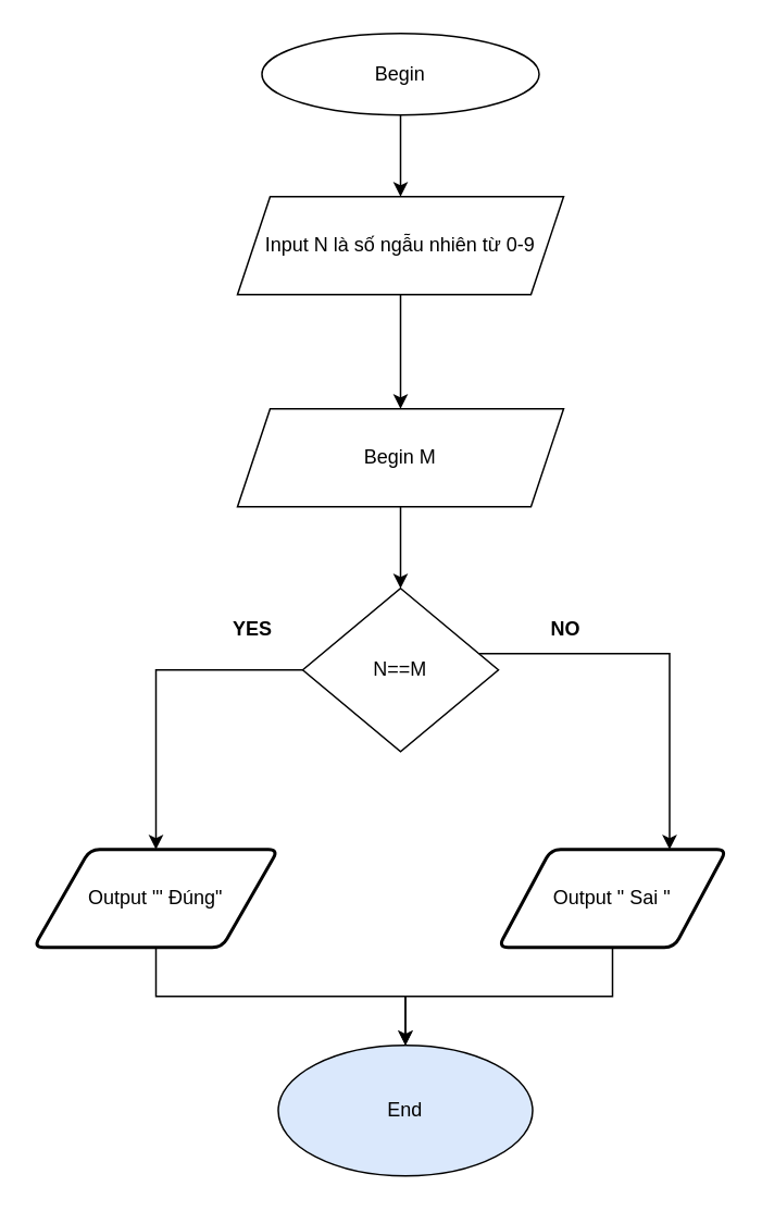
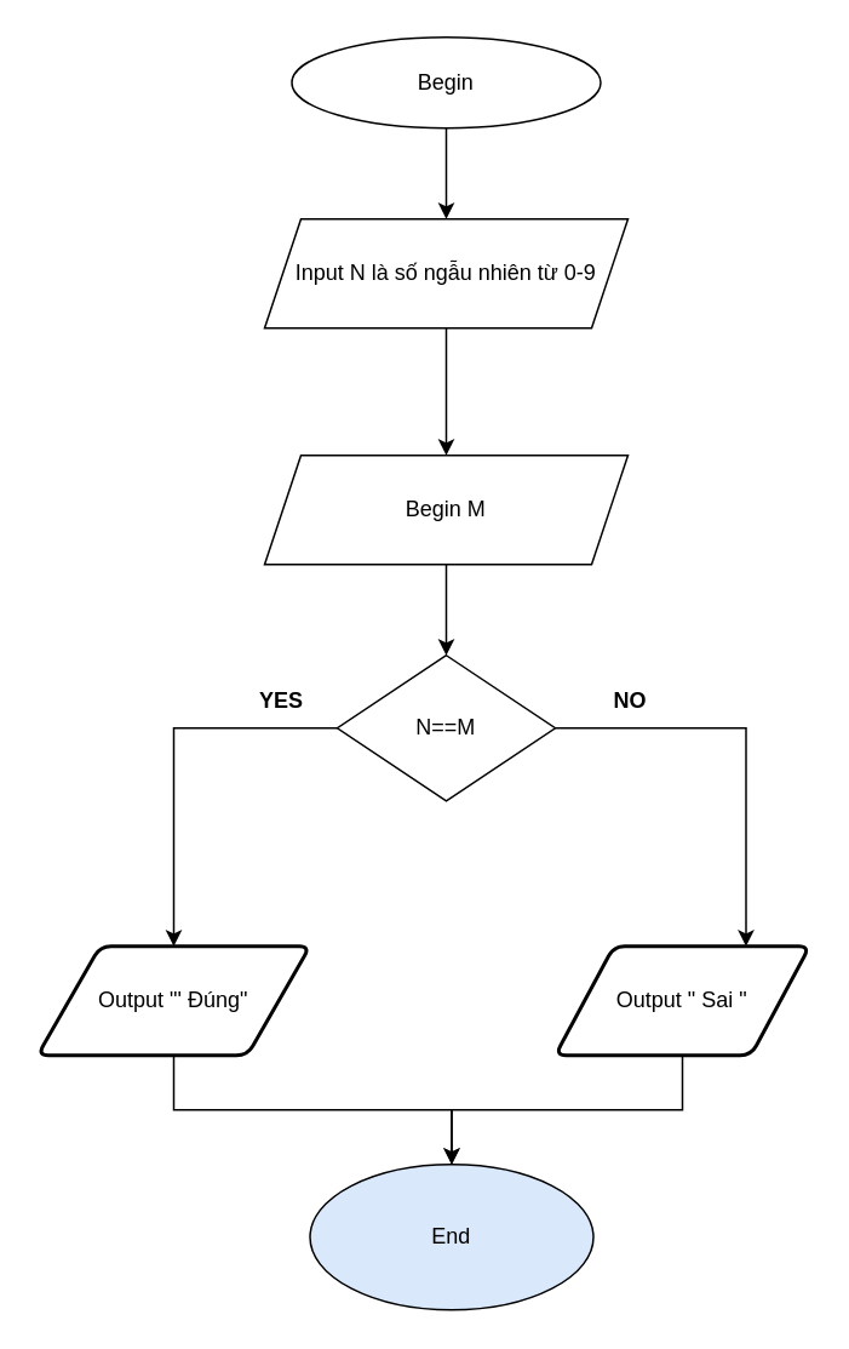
  <mxCell id="0" />
  <mxCell id="1" parent="0" />
  <mxCell id="2" style="edgeStyle=orthogonalEdgeStyle;rounded=0;orthogonalLoop=1;jettySize=auto;html=1;" edge="1" parent="1" source="3"><mxGeometry relative="1" as="geometry"><mxPoint x="245" y="120" as="targetPoint" /></mxGeometry></mxCell>
  <mxCell id="3" value="Begin" style="ellipse;whiteSpace=wrap;html=1;" vertex="1" parent="1"><mxGeometry x="160" y="20" width="170" height="50" as="geometry" /></mxCell>
  <mxCell id="4" value="End" style="ellipse;whiteSpace=wrap;html=1;fillColor=#dae8fc;" vertex="1" parent="1"><mxGeometry x="170" y="640" width="156" height="80" as="geometry" /></mxCell>
  <mxCell id="5" style="edgeStyle=orthogonalEdgeStyle;rounded=0;orthogonalLoop=1;jettySize=auto;html=1;exitX=0.5;exitY=1;exitDx=0;exitDy=0;" edge="1" parent="1" source="6" target="8"><mxGeometry relative="1" as="geometry" /></mxCell>
  <mxCell id="6" value="Input N là số ngẫu nhiên từ 0-9" style="shape=parallelogram;perimeter=parallelogramPerimeter;whiteSpace=wrap;html=1;fixedSize=1;" vertex="1" parent="1"><mxGeometry x="145" y="120" width="200" height="60" as="geometry" /></mxCell>
  <mxCell id="7" style="edgeStyle=orthogonalEdgeStyle;rounded=0;orthogonalLoop=1;jettySize=auto;html=1;entryX=0.5;entryY=0;entryDx=0;entryDy=0;" edge="1" parent="1" source="8" target="11"><mxGeometry relative="1" as="geometry" /></mxCell>
  <mxCell id="8" value="Begin M" style="shape=parallelogram;perimeter=parallelogramPerimeter;whiteSpace=wrap;html=1;fixedSize=1;" vertex="1" parent="1"><mxGeometry x="145" y="250" width="200" height="60" as="geometry" /></mxCell>
  <mxCell id="9" style="edgeStyle=orthogonalEdgeStyle;rounded=0;orthogonalLoop=1;jettySize=auto;html=1;entryX=0.75;entryY=0;entryDx=0;entryDy=0;" edge="1" parent="1" source="11" target="15"><mxGeometry relative="1" as="geometry"><Array as="points"><mxPoint x="410" y="400" /></Array></mxGeometry></mxCell>
  <mxCell id="10" style="edgeStyle=orthogonalEdgeStyle;rounded=0;orthogonalLoop=1;jettySize=auto;html=1;entryX=0.5;entryY=0;entryDx=0;entryDy=0;" edge="1" parent="1" source="11" target="13"><mxGeometry relative="1" as="geometry" /></mxCell>
- <mxCell id="11" value="N==M" style="rhombus;whiteSpace=wrap;html=1;" vertex="1" parent="1"><mxGeometry x="185" y="360" width="120" height="100" as="geometry" /></mxCell>
+ <mxCell id="11" value="N==M" style="rhombus;whiteSpace=wrap;html=1;" vertex="1" parent="1"><mxGeometry x="185" y="360" width="120" height="80" as="geometry" /></mxCell>
  <mxCell id="12" style="edgeStyle=orthogonalEdgeStyle;rounded=0;orthogonalLoop=1;jettySize=auto;html=1;" edge="1" parent="1" source="13" target="4"><mxGeometry relative="1" as="geometry" /></mxCell>
  <mxCell id="13" value="Output &quot;' Đúng&quot;" style="shape=parallelogram;html=1;strokeWidth=2;perimeter=parallelogramPerimeter;whiteSpace=wrap;rounded=1;arcSize=12;size=0.23;" vertex="1" parent="1"><mxGeometry x="20" y="520" width="150" height="60" as="geometry" /></mxCell>
  <mxCell id="14" style="edgeStyle=orthogonalEdgeStyle;rounded=0;orthogonalLoop=1;jettySize=auto;html=1;exitX=0.5;exitY=1;exitDx=0;exitDy=0;entryX=0.5;entryY=0;entryDx=0;entryDy=0;" edge="1" parent="1" source="15" target="4"><mxGeometry relative="1" as="geometry" /></mxCell>
  <mxCell id="15" value="Output &quot; Sai &quot;" style="shape=parallelogram;html=1;strokeWidth=2;perimeter=parallelogramPerimeter;whiteSpace=wrap;rounded=1;arcSize=12;size=0.23;" vertex="1" parent="1"><mxGeometry x="305" y="520" width="140" height="60" as="geometry" /></mxCell>
  <mxCell id="16" value="YES" style="text;html=1;resizable=0;autosize=1;align=center;verticalAlign=middle;points=[];fillColor=none;strokeColor=none;rounded=0;fontStyle=1" vertex="1" parent="1"><mxGeometry x="129" y="370" width="50" height="30" as="geometry" /></mxCell>
  <mxCell id="17" value="NO" style="text;html=1;resizable=0;autosize=1;align=center;verticalAlign=middle;points=[];fillColor=none;strokeColor=none;rounded=0;fontStyle=1" vertex="1" parent="1"><mxGeometry x="326" y="370" width="40" height="30" as="geometry" /></mxCell>
